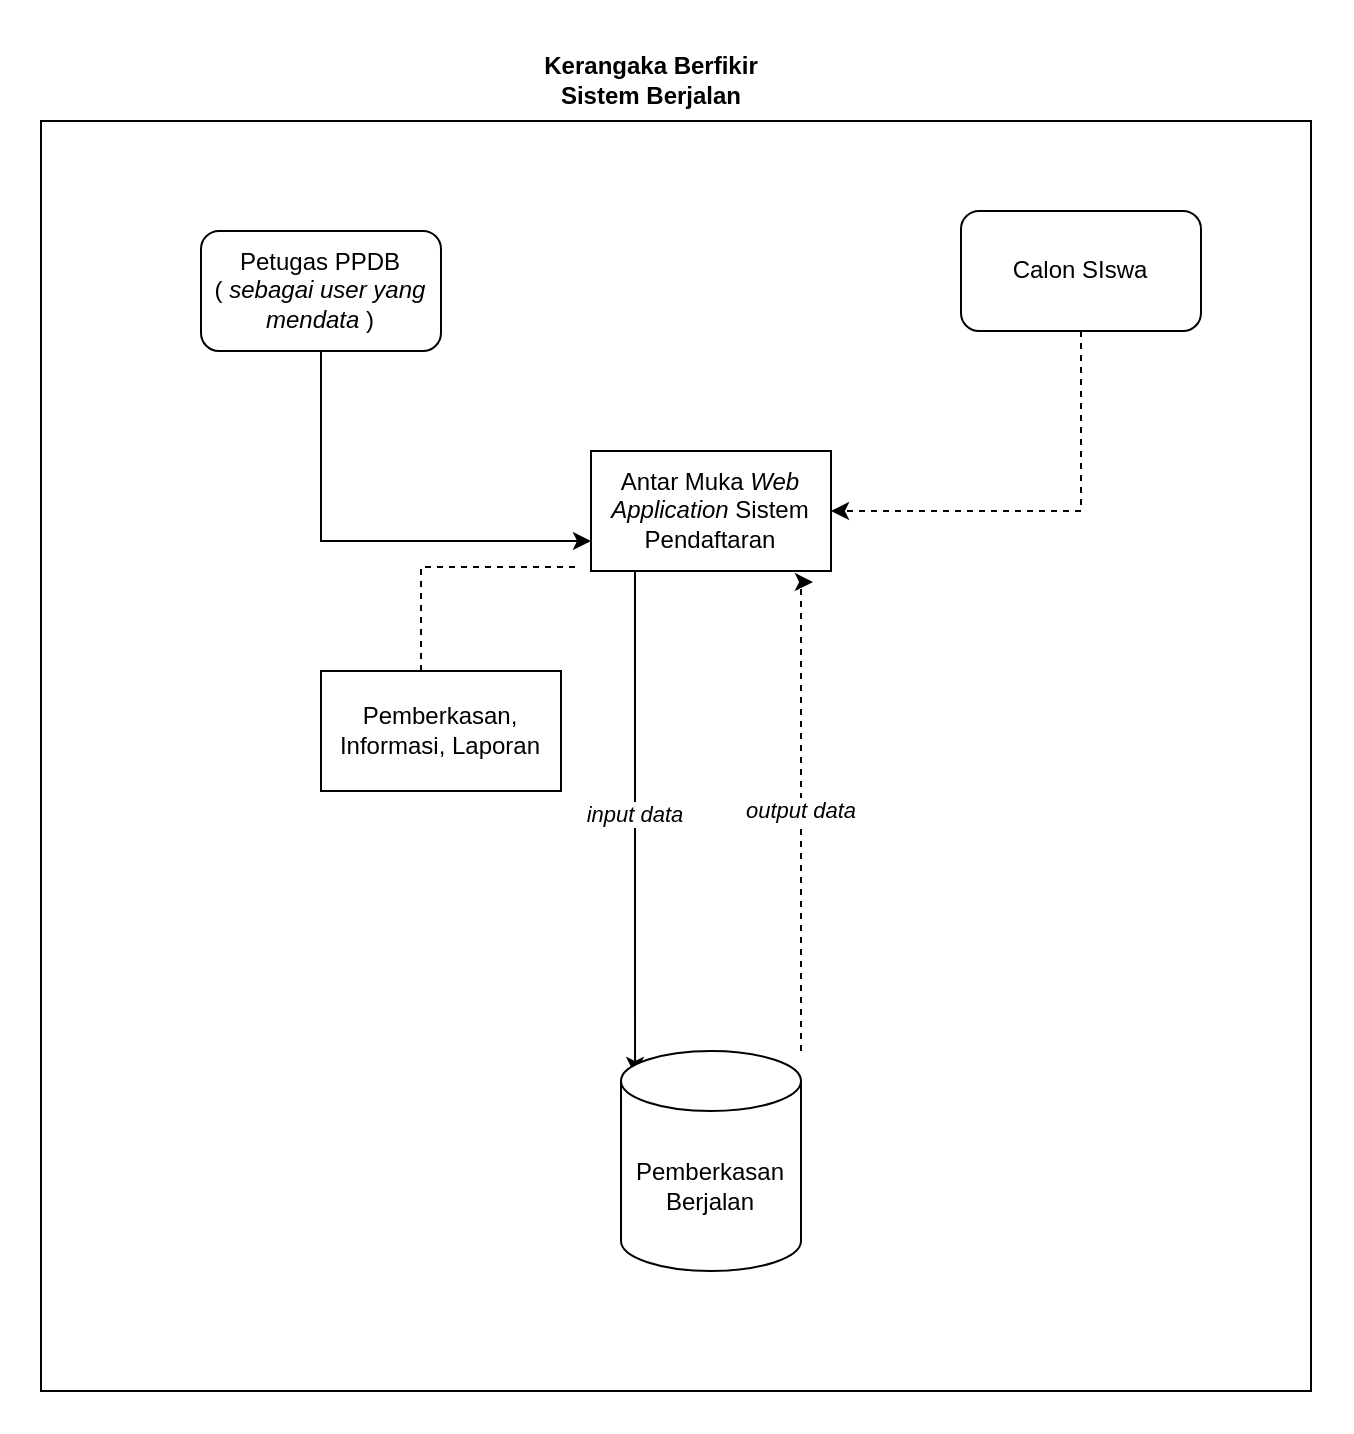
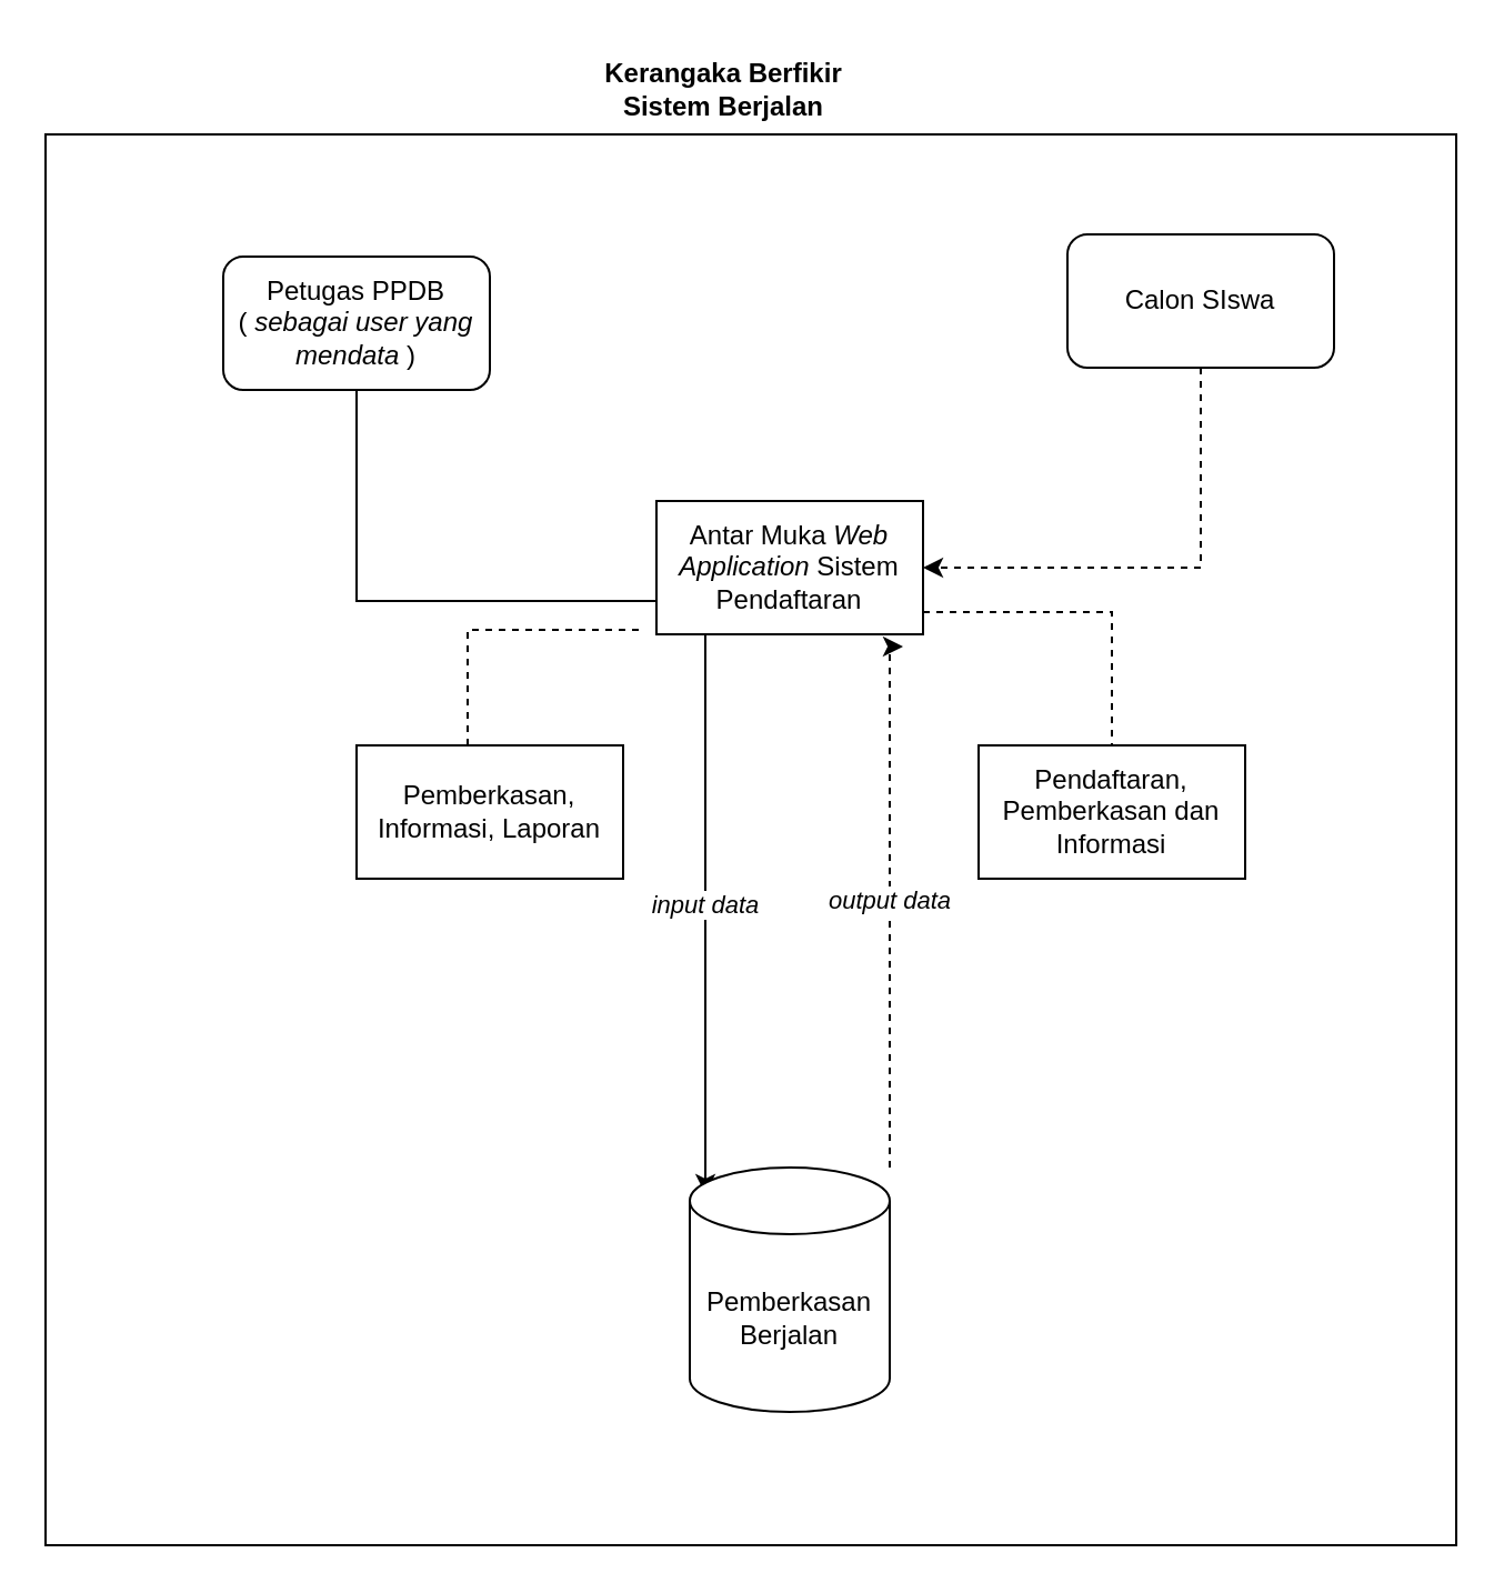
  <mxCell id="0" />
  <mxCell id="1" parent="0" />
  <mxCell id="2" value="" style="whiteSpace=wrap;html=1;aspect=fixed;" parent="1" vertex="1"><mxGeometry x="20" y="60" width="635" height="635" as="geometry" /></mxCell>
  <mxCell id="3" value="&lt;b&gt;Kerangaka Berfikir&lt;br&gt;Sistem Berjalan&lt;br&gt;&lt;/b&gt;" style="text;html=1;align=center;verticalAlign=middle;resizable=0;points=[];autosize=1;strokeColor=none;fillColor=none;" parent="1" vertex="1"><mxGeometry x="260" y="20" width="130" height="40" as="geometry" /></mxCell>
- <mxCell id="4" style="edgeStyle=orthogonalEdgeStyle;rounded=0;orthogonalLoop=1;jettySize=auto;html=1;entryX=0;entryY=0.75;entryDx=0;entryDy=0;" edge="1" parent="1" source="5" target="7"><mxGeometry relative="1" as="geometry"><Array as="points"><mxPoint x="160" y="270" /></Array></mxGeometry></mxCell>
+ <mxCell id="4" style="edgeStyle=orthogonalEdgeStyle;rounded=0;orthogonalLoop=1;jettySize=auto;html=1;entryX=0;entryY=0.75;entryDx=0;entryDy=0;endArrow=none;" edge="1" parent="1" source="5" target="7"><mxGeometry relative="1" as="geometry"><Array as="points"><mxPoint x="160" y="270" /></Array></mxGeometry></mxCell>
  <mxCell id="5" value="Petugas PPDB&lt;br&gt;( &lt;i&gt;sebagai user yang mendata &lt;/i&gt;)" style="rounded=1;whiteSpace=wrap;html=1;" vertex="1" parent="1"><mxGeometry x="100" y="115" width="120" height="60" as="geometry" /></mxCell>
+ <mxCell id="6" style="edgeStyle=orthogonalEdgeStyle;rounded=0;orthogonalLoop=1;jettySize=auto;html=1;endArrow=none;endFill=0;dashed=1;" edge="1" parent="1" source="7" target="13"><mxGeometry relative="1" as="geometry"><Array as="points"><mxPoint x="500" y="275" /></Array></mxGeometry></mxCell>
  <mxCell id="7" value="Antar Muka &lt;i&gt;Web Application &lt;/i&gt;Sistem Pendaftaran" style="rounded=0;whiteSpace=wrap;html=1;" vertex="1" parent="1"><mxGeometry x="295" y="225" width="120" height="60" as="geometry" /></mxCell>
  <mxCell id="8" style="edgeStyle=orthogonalEdgeStyle;rounded=0;orthogonalLoop=1;jettySize=auto;html=1;entryX=1;entryY=0.5;entryDx=0;entryDy=0;dashed=1;" edge="1" parent="1" source="9" target="7"><mxGeometry relative="1" as="geometry"><mxPoint x="540" y="225" as="targetPoint" /><Array as="points"><mxPoint x="540" y="255" /></Array></mxGeometry></mxCell>
  <mxCell id="9" value="Calon SIswa" style="rounded=1;whiteSpace=wrap;html=1;" vertex="1" parent="1"><mxGeometry x="480" y="105" width="120" height="60" as="geometry" /></mxCell>
  <mxCell id="10" value="input data" style="edgeStyle=orthogonalEdgeStyle;rounded=0;orthogonalLoop=1;jettySize=auto;html=1;entryX=0.078;entryY=0.109;entryDx=0;entryDy=0;entryPerimeter=0;fontStyle=2;exitX=0.25;exitY=1;exitDx=0;exitDy=0;" edge="1" parent="1" source="7" target="12"><mxGeometry relative="1" as="geometry"><mxPoint x="317" y="445" as="sourcePoint" /><Array as="points"><mxPoint x="317" y="285" /></Array></mxGeometry></mxCell>
  <mxCell id="11" value="&lt;i&gt;output data&lt;/i&gt;" style="edgeStyle=orthogonalEdgeStyle;rounded=0;orthogonalLoop=1;jettySize=auto;html=1;dashed=1;entryX=0.925;entryY=1.092;entryDx=0;entryDy=0;entryPerimeter=0;" edge="1" parent="1" source="12" target="7"><mxGeometry relative="1" as="geometry"><mxPoint x="400" y="449" as="targetPoint" /><Array as="points"><mxPoint x="400" y="291" /></Array></mxGeometry></mxCell>
  <mxCell id="12" value="Pemberkasan Berjalan" style="shape=cylinder3;whiteSpace=wrap;html=1;boundedLbl=1;backgroundOutline=1;size=15;" vertex="1" parent="1"><mxGeometry x="310" y="525" width="90" height="110" as="geometry" /></mxCell>
+ <mxCell id="13" value="Pendaftaran, Pemberkasan dan Informasi" style="rounded=0;whiteSpace=wrap;html=1;" vertex="1" parent="1"><mxGeometry x="440" y="335" width="120" height="60" as="geometry" /></mxCell>
  <mxCell id="14" style="edgeStyle=orthogonalEdgeStyle;rounded=0;orthogonalLoop=1;jettySize=auto;html=1;startArrow=none;startFill=0;endArrow=none;endFill=0;dashed=1;" edge="1" parent="1" source="15"><mxGeometry relative="1" as="geometry"><mxPoint x="290" y="283" as="targetPoint" /><Array as="points"><mxPoint x="210" y="283" /></Array></mxGeometry></mxCell>
  <mxCell id="15" value="Pemberkasan, Informasi, Laporan" style="rounded=0;whiteSpace=wrap;html=1;" vertex="1" parent="1"><mxGeometry x="160" y="335" width="120" height="60" as="geometry" /></mxCell>
